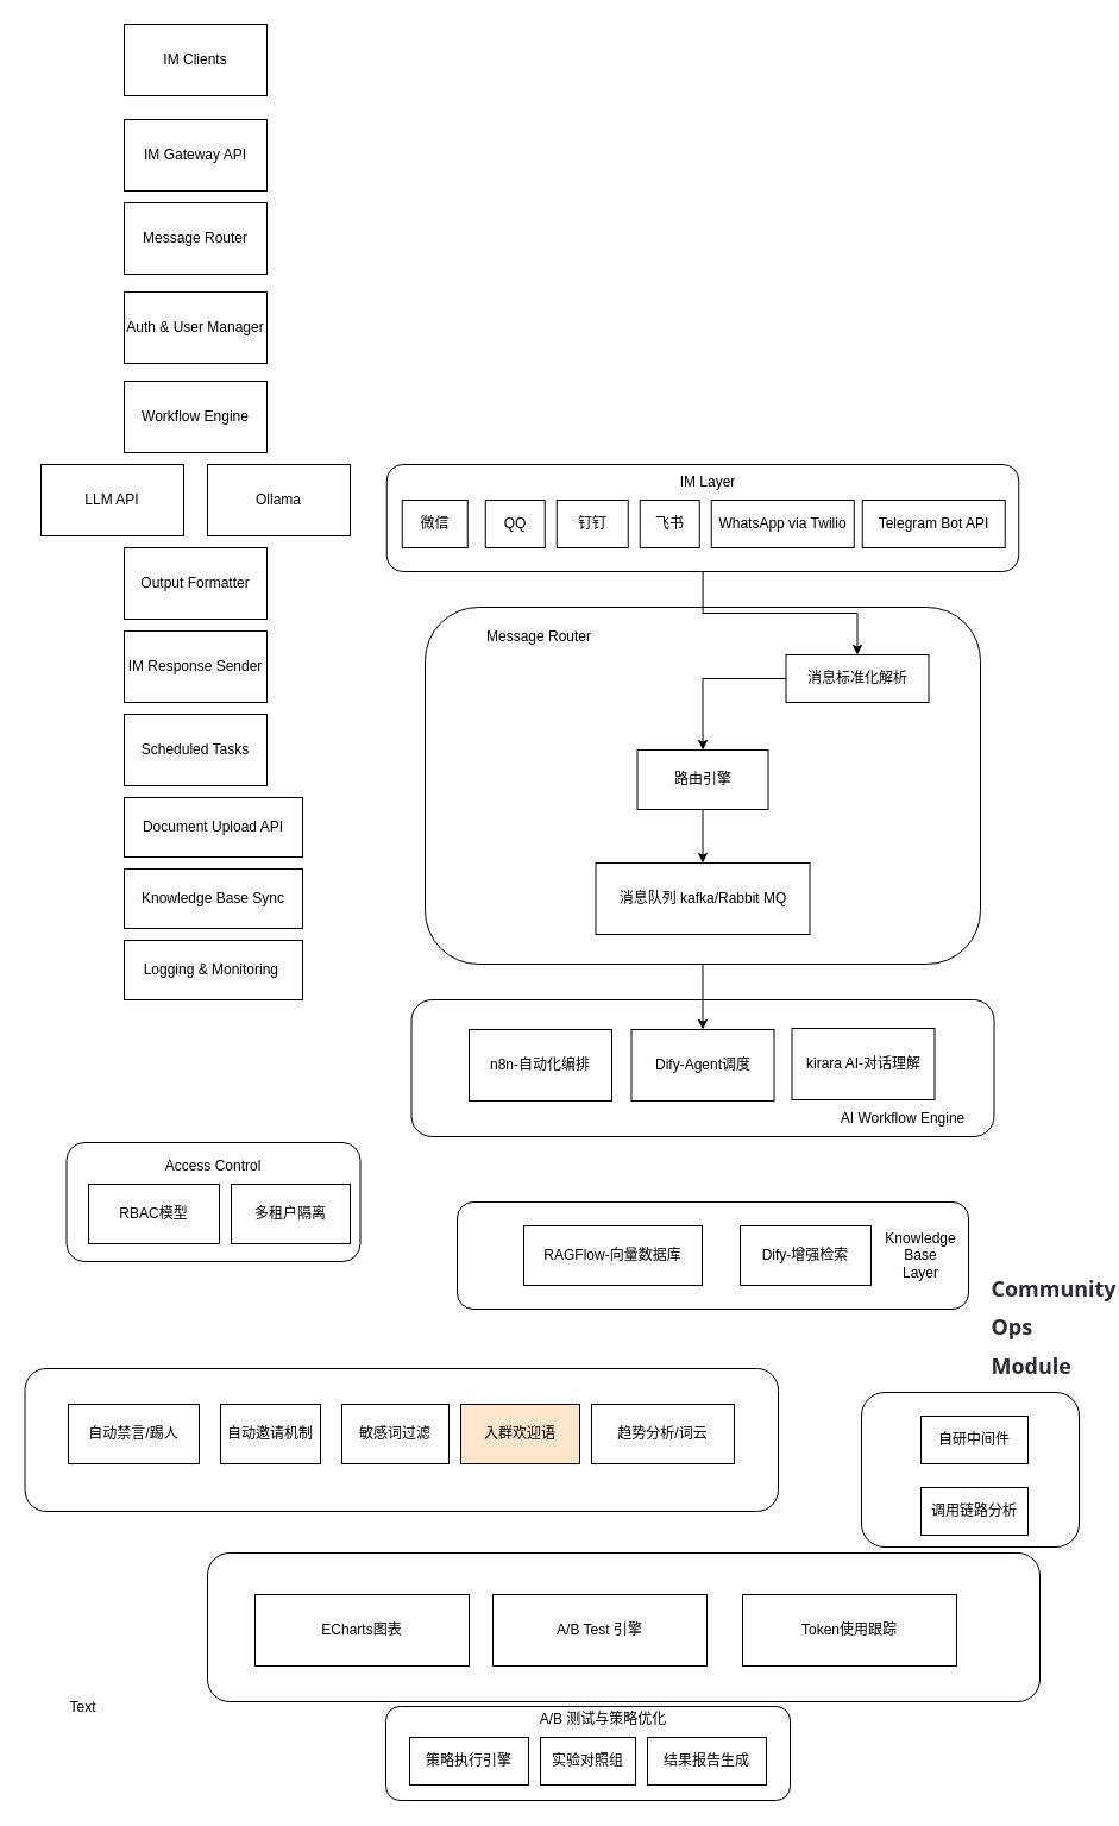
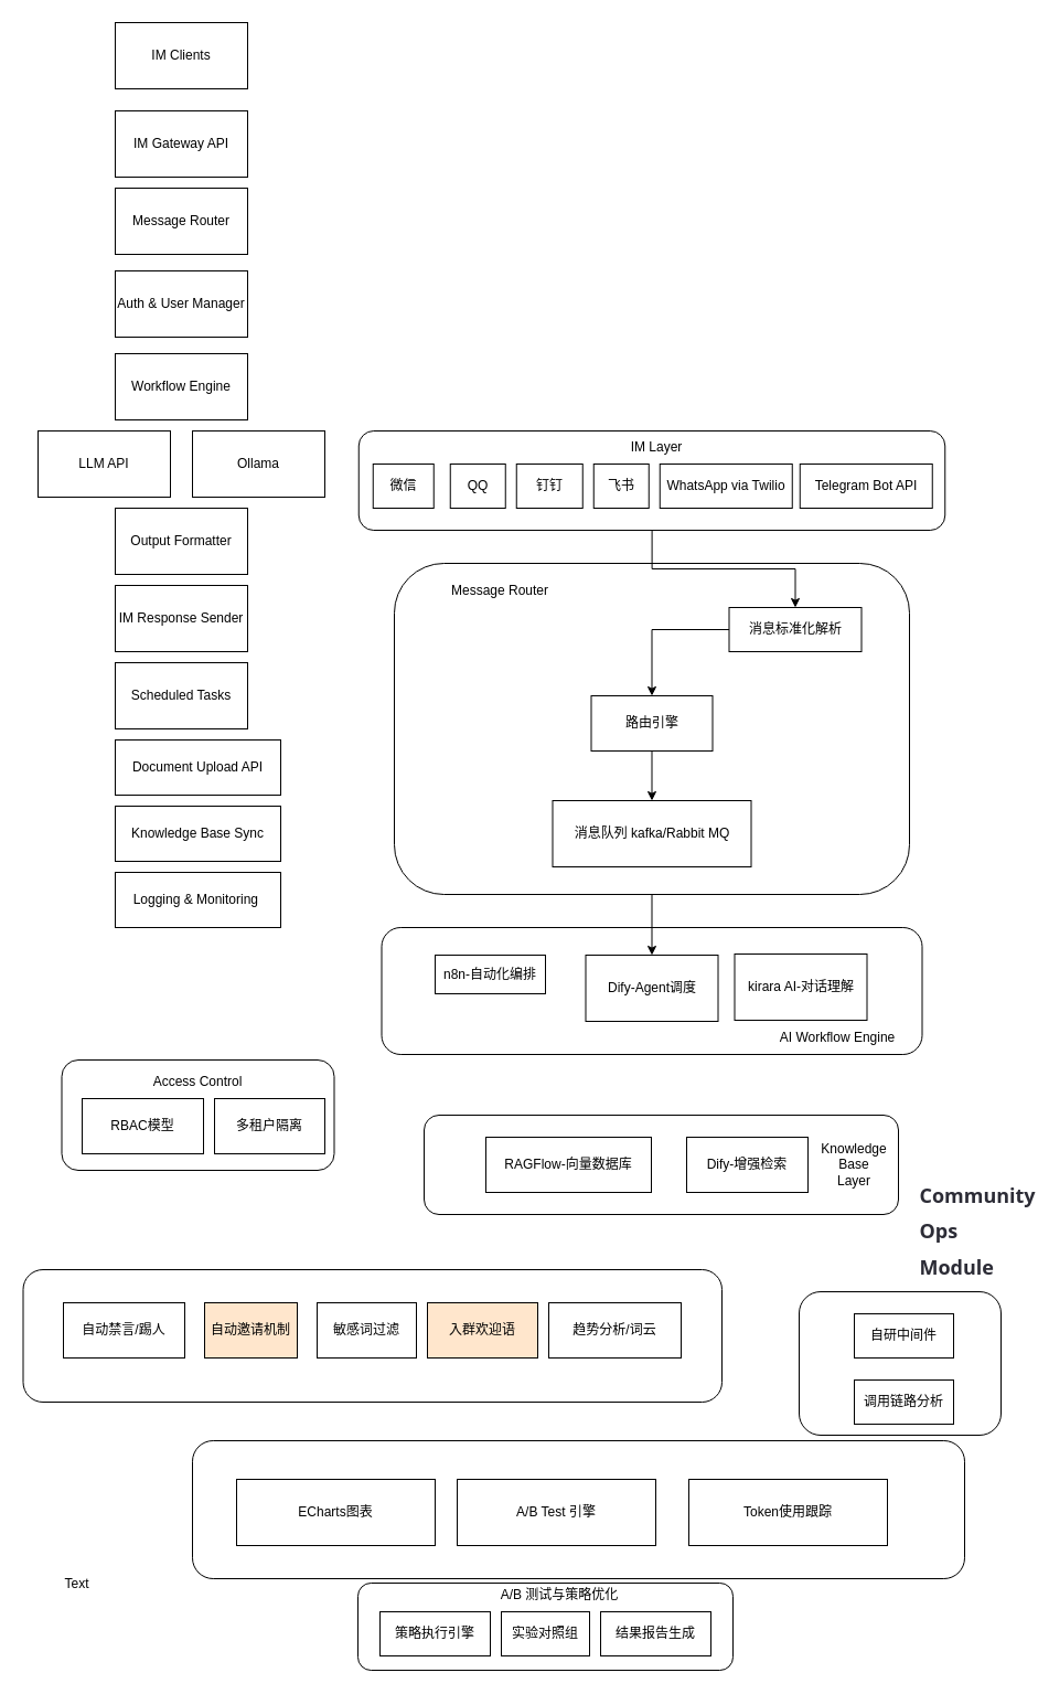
  <mxCell id="0" />
  <mxCell id="1" parent="0" />
  <mxCell id="2" value="&lt;span style=&quot;color: rgba(0, 0, 0, 0); font-family: monospace; font-size: 0px; text-align: start; text-wrap-mode: nowrap;&quot;&gt;%3CmxGraphModel%3E%3Croot%3E%3CmxCell%20id%3D%220%22%2F%3E%3CmxCell%20id%3D%221%22%20parent%3D%220%22%2F%3E%3CmxCell%20id%3D%222%22%20value%3D%22%22%20style%3D%22rounded%3D1%3BwhiteSpace%3Dwrap%3Bhtml%3D1%3B%22%20vertex%3D%221%22%20parent%3D%221%22%3E%3CmxGeometry%20x%3D%22373%22%20y%3D%22790%22%20width%3D%22467%22%20height%3D%22340%22%20as%3D%22geometry%22%2F%3E%3C%2FmxCell%3E%3C%2Froot%3E%3C%2FmxGraphModel%3E&lt;/span&gt;" style="rounded=1;whiteSpace=wrap;html=1;" vertex="1" parent="1"><mxGeometry x="55.5" y="960" width="247" height="100" as="geometry" /></mxCell>
  <mxCell id="3" value="&lt;span style=&quot;color: rgba(0, 0, 0, 0); font-family: monospace; font-size: 0px; text-align: start; text-wrap-mode: nowrap;&quot;&gt;%3CmxGraphModel%3E%3Croot%3E%3CmxCell%20id%3D%220%22%2F%3E%3CmxCell%20id%3D%221%22%20parent%3D%220%22%2F%3E%3CmxCell%20id%3D%222%22%20value%3D%22%22%20style%3D%22rounded%3D1%3BwhiteSpace%3Dwrap%3Bhtml%3D1%3B%22%20vertex%3D%221%22%20parent%3D%221%22%3E%3CmxGeometry%20x%3D%22373%22%20y%3D%22790%22%20width%3D%22467%22%20height%3D%22340%22%20as%3D%22geometry%22%2F%3E%3C%2FmxCell%3E%3C%2Froot%3E%3C%2FmxGraphModel%3E&lt;/span&gt;" style="rounded=1;whiteSpace=wrap;html=1;" vertex="1" parent="1"><mxGeometry x="20.5" y="1150" width="633.5" height="120" as="geometry" /></mxCell>
  <mxCell id="4" value="&lt;span style=&quot;color: rgba(0, 0, 0, 0); font-family: monospace; font-size: 0px; text-align: start; text-wrap-mode: nowrap;&quot;&gt;%3CmxGraphModel%3E%3Croot%3E%3CmxCell%20id%3D%220%22%2F%3E%3CmxCell%20id%3D%221%22%20parent%3D%220%22%2F%3E%3CmxCell%20id%3D%222%22%20value%3D%22%22%20style%3D%22rounded%3D1%3BwhiteSpace%3Dwrap%3Bhtml%3D1%3B%22%20vertex%3D%221%22%20parent%3D%221%22%3E%3CmxGeometry%20x%3D%22373%22%20y%3D%22790%22%20width%3D%22467%22%20height%3D%22340%22%20as%3D%22geometry%22%2F%3E%3C%2FmxCell%3E%3C%2Froot%3E%3C%2FmxGraphModel%3E&lt;/span&gt;" style="rounded=1;whiteSpace=wrap;html=1;" vertex="1" parent="1"><mxGeometry x="174" y="1305" width="700" height="125" as="geometry" /></mxCell>
  <mxCell id="5" value="&lt;span style=&quot;color: rgba(0, 0, 0, 0); font-family: monospace; font-size: 0px; text-align: start; text-wrap-mode: nowrap;&quot;&gt;%3CmxGraphModel%3E%3Croot%3E%3CmxCell%20id%3D%220%22%2F%3E%3CmxCell%20id%3D%221%22%20parent%3D%220%22%2F%3E%3CmxCell%20id%3D%222%22%20value%3D%22%22%20style%3D%22rounded%3D1%3BwhiteSpace%3Dwrap%3Bhtml%3D1%3B%22%20vertex%3D%221%22%20parent%3D%221%22%3E%3CmxGeometry%20x%3D%22373%22%20y%3D%22790%22%20width%3D%22467%22%20height%3D%22340%22%20as%3D%22geometry%22%2F%3E%3C%2FmxCell%3E%3C%2Froot%3E%3C%2FmxGraphModel%3E&lt;/span&gt;" style="rounded=1;whiteSpace=wrap;html=1;" vertex="1" parent="1"><mxGeometry x="724" y="1170" width="183" height="130" as="geometry" /></mxCell>
  <mxCell id="6" value="&lt;span style=&quot;color: rgba(0, 0, 0, 0); font-family: monospace; font-size: 0px; text-align: start; text-wrap-mode: nowrap;&quot;&gt;%3CmxGraphModel%3E%3Croot%3E%3CmxCell%20id%3D%220%22%2F%3E%3CmxCell%20id%3D%221%22%20parent%3D%220%22%2F%3E%3CmxCell%20id%3D%222%22%20value%3D%22%22%20style%3D%22rounded%3D1%3BwhiteSpace%3Dwrap%3Bhtml%3D1%3B%22%20vertex%3D%221%22%20parent%3D%221%22%3E%3CmxGeometry%20x%3D%22373%22%20y%3D%22790%22%20width%3D%22467%22%20height%3D%22340%22%20as%3D%22geometry%22%2F%3E%3C%2FmxCell%3E%3C%2Froot%3E%3C%2FmxGraphModel%3E&lt;/span&gt;" style="rounded=1;whiteSpace=wrap;html=1;" vertex="1" parent="1"><mxGeometry x="384" y="1010" width="430" height="90" as="geometry" /></mxCell>
  <mxCell id="7" value="&lt;span style=&quot;color: rgba(0, 0, 0, 0); font-family: monospace; font-size: 0px; text-align: start; text-wrap-mode: nowrap;&quot;&gt;%3CmxGraphModel%3E%3Croot%3E%3CmxCell%20id%3D%220%22%2F%3E%3CmxCell%20id%3D%221%22%20parent%3D%220%22%2F%3E%3CmxCell%20id%3D%222%22%20value%3D%22%22%20style%3D%22rounded%3D1%3BwhiteSpace%3Dwrap%3Bhtml%3D1%3B%22%20vertex%3D%221%22%20parent%3D%221%22%3E%3CmxGeometry%20x%3D%22373%22%20y%3D%22790%22%20width%3D%22467%22%20height%3D%22340%22%20as%3D%22geometry%22%2F%3E%3C%2FmxCell%3E%3C%2Froot%3E%3C%2FmxGraphModel%3E&lt;/span&gt;" style="rounded=1;whiteSpace=wrap;html=1;" vertex="1" parent="1"><mxGeometry x="345.5" y="840" width="490" height="115" as="geometry" /></mxCell>
  <mxCell id="8" value="" style="edgeStyle=orthogonalEdgeStyle;rounded=0;orthogonalLoop=1;jettySize=auto;html=1;" edge="1" parent="1" source="9" target="38"><mxGeometry relative="1" as="geometry" /></mxCell>
  <mxCell id="9" value="" style="rounded=1;whiteSpace=wrap;html=1;" vertex="1" parent="1"><mxGeometry x="357" y="510" width="467" height="300" as="geometry" /></mxCell>
  <mxCell id="10" value="" style="edgeStyle=orthogonalEdgeStyle;rounded=0;orthogonalLoop=1;jettySize=auto;html=1;" edge="1" parent="1" source="11" target="34"><mxGeometry relative="1" as="geometry" /></mxCell>
  <mxCell id="11" value="" style="rounded=1;whiteSpace=wrap;html=1;" vertex="1" parent="1"><mxGeometry x="324.75" y="390" width="531.5" height="90" as="geometry" /></mxCell>
  <mxCell id="12" value="" style="rounded=1;whiteSpace=wrap;html=1;" vertex="1" parent="1"><mxGeometry x="324" y="1434" width="340" height="79" as="geometry" /></mxCell>
  <mxCell id="13" value="IM Clients" style="rounded=0;whiteSpace=wrap;html=1;" vertex="1" parent="1"><mxGeometry x="104" y="20" width="120" height="60" as="geometry" /></mxCell>
  <mxCell id="14" value="IM Gateway API" style="rounded=0;whiteSpace=wrap;html=1;" vertex="1" parent="1"><mxGeometry x="104" y="100" width="120" height="60" as="geometry" /></mxCell>
  <mxCell id="15" value="Message Router" style="rounded=0;whiteSpace=wrap;html=1;" vertex="1" parent="1"><mxGeometry x="104" y="170" width="120" height="60" as="geometry" /></mxCell>
  <mxCell id="16" value="Auth &amp;amp; User Manager" style="rounded=0;whiteSpace=wrap;html=1;" vertex="1" parent="1"><mxGeometry x="104" y="245" width="120" height="60" as="geometry" /></mxCell>
  <mxCell id="17" value="Workflow Engine" style="rounded=0;whiteSpace=wrap;html=1;" vertex="1" parent="1"><mxGeometry x="104" y="320" width="120" height="60" as="geometry" /></mxCell>
  <mxCell id="18" value="LLM API" style="rounded=0;whiteSpace=wrap;html=1;" vertex="1" parent="1"><mxGeometry x="34" y="390" width="120" height="60" as="geometry" /></mxCell>
  <mxCell id="19" value="Ollama" style="rounded=0;whiteSpace=wrap;html=1;" vertex="1" parent="1"><mxGeometry x="174" y="390" width="120" height="60" as="geometry" /></mxCell>
  <mxCell id="20" value="消息队列 kafka/Rabbit MQ" style="rounded=0;whiteSpace=wrap;html=1;" vertex="1" parent="1"><mxGeometry x="500.5" y="725" width="180" height="60" as="geometry" /></mxCell>
  <mxCell id="21" value="Output Formatter" style="rounded=0;whiteSpace=wrap;html=1;" vertex="1" parent="1"><mxGeometry x="104" y="460" width="120" height="60" as="geometry" /></mxCell>
  <mxCell id="22" value="IM Response Sender" style="rounded=0;whiteSpace=wrap;html=1;" vertex="1" parent="1"><mxGeometry x="104" y="530" width="120" height="60" as="geometry" /></mxCell>
  <mxCell id="23" value="Scheduled Tasks" style="rounded=0;whiteSpace=wrap;html=1;" vertex="1" parent="1"><mxGeometry x="104" y="600" width="120" height="60" as="geometry" /></mxCell>
  <mxCell id="24" value="Document Upload API" style="rounded=0;whiteSpace=wrap;html=1;" vertex="1" parent="1"><mxGeometry x="104" y="670" width="150" height="50" as="geometry" /></mxCell>
  <mxCell id="25" value="Knowledge Base Sync" style="rounded=0;whiteSpace=wrap;html=1;" vertex="1" parent="1"><mxGeometry x="104" y="730" width="150" height="50" as="geometry" /></mxCell>
  <mxCell id="26" value="Logging &amp;amp; Monitoring&amp;nbsp;" style="rounded=0;whiteSpace=wrap;html=1;" vertex="1" parent="1"><mxGeometry x="104" y="790" width="150" height="50" as="geometry" /></mxCell>
  <mxCell id="27" value="微信" style="rounded=0;whiteSpace=wrap;html=1;" vertex="1" parent="1"><mxGeometry x="337.75" y="420" width="55" height="40" as="geometry" /></mxCell>
  <mxCell id="28" value="QQ" style="rounded=0;whiteSpace=wrap;html=1;" vertex="1" parent="1"><mxGeometry x="407.75" y="420" width="50" height="40" as="geometry" /></mxCell>
  <mxCell id="29" value="钉钉" style="rounded=0;whiteSpace=wrap;html=1;" vertex="1" parent="1"><mxGeometry x="467.75" y="420" width="60" height="40" as="geometry" /></mxCell>
  <mxCell id="30" value="飞书" style="rounded=0;whiteSpace=wrap;html=1;" vertex="1" parent="1"><mxGeometry x="537.75" y="420" width="50" height="40" as="geometry" /></mxCell>
  <mxCell id="31" value="WhatsApp via Twilio" style="rounded=0;whiteSpace=wrap;html=1;" vertex="1" parent="1"><mxGeometry x="597.75" y="420" width="120" height="40" as="geometry" /></mxCell>
  <mxCell id="32" value="Telegram Bot API&lt;span style=&quot;color: rgba(0, 0, 0, 0); font-family: monospace; font-size: 0px; text-align: start; text-wrap-mode: nowrap;&quot;&gt;%3CmxGraphModel%3E%3Croot%3E%3CmxCell%20id%3D%220%22%2F%3E%3CmxCell%20id%3D%221%22%20parent%3D%220%22%2F%3E%3CmxCell%20id%3D%222%22%20value%3D%22WhatsApp%20via%20Twilio%22%20style%3D%22rounded%3D0%3BwhiteSpace%3Dwrap%3Bhtml%3D1%3B%22%20vertex%3D%221%22%20parent%3D%221%22%3E%3CmxGeometry%20x%3D%22480%22%20y%3D%22490%22%20width%3D%22120%22%20height%3D%2260%22%20as%3D%22geometry%22%2F%3E%3C%2FmxCell%3E%3C%2Froot%3E%3C%2FmxGraphModel%3E&lt;/span&gt;" style="rounded=0;whiteSpace=wrap;html=1;" vertex="1" parent="1"><mxGeometry x="724.75" y="420" width="120" height="40" as="geometry" /></mxCell>
  <mxCell id="33" value="" style="edgeStyle=orthogonalEdgeStyle;rounded=0;orthogonalLoop=1;jettySize=auto;html=1;" edge="1" parent="1" source="34" target="36"><mxGeometry relative="1" as="geometry" /></mxCell>
  <mxCell id="34" value="消息标准化解析" style="rounded=0;whiteSpace=wrap;html=1;" vertex="1" parent="1"><mxGeometry x="660.5" y="550" width="120" height="40" as="geometry" /></mxCell>
  <mxCell id="35" value="" style="edgeStyle=orthogonalEdgeStyle;rounded=0;orthogonalLoop=1;jettySize=auto;html=1;" edge="1" parent="1" source="36" target="20"><mxGeometry relative="1" as="geometry" /></mxCell>
  <mxCell id="36" value="路由引擎" style="rounded=0;whiteSpace=wrap;html=1;" vertex="1" parent="1"><mxGeometry x="535.5" y="630" width="110" height="50" as="geometry" /></mxCell>
- <mxCell id="37" value="n8n-自动化编排" style="rounded=0;whiteSpace=wrap;html=1;" vertex="1" parent="1"><mxGeometry x="394" y="865" width="120" height="60" as="geometry" /></mxCell>
+ <mxCell id="37" value="n8n-自动化编排" style="rounded=0;whiteSpace=wrap;html=1;" vertex="1" parent="1"><mxGeometry x="394" y="865" width="100" height="35" as="geometry" /></mxCell>
  <mxCell id="38" value="Dify-Agent调度" style="rounded=0;whiteSpace=wrap;html=1;" vertex="1" parent="1"><mxGeometry x="530.5" y="865" width="120" height="60" as="geometry" /></mxCell>
  <mxCell id="39" value="kirara AI-对话理解" style="rounded=0;whiteSpace=wrap;html=1;" vertex="1" parent="1"><mxGeometry x="665.5" y="864" width="120" height="60" as="geometry" /></mxCell>
  <mxCell id="40" value="Dify-增强检索" style="rounded=0;whiteSpace=wrap;html=1;" vertex="1" parent="1"><mxGeometry x="622" y="1030" width="110" height="50" as="geometry" /></mxCell>
  <mxCell id="41" value="RAGFlow-向量数据库" style="rounded=0;whiteSpace=wrap;html=1;" vertex="1" parent="1"><mxGeometry x="440" y="1030" width="150" height="50" as="geometry" /></mxCell>
  <mxCell id="42" value="RBAC模型" style="rounded=0;whiteSpace=wrap;html=1;" vertex="1" parent="1"><mxGeometry x="74" y="995" width="110" height="50" as="geometry" /></mxCell>
  <mxCell id="43" value="自动禁言/踢人" style="rounded=0;whiteSpace=wrap;html=1;" vertex="1" parent="1"><mxGeometry x="57" y="1180" width="110" height="50" as="geometry" /></mxCell>
  <mxCell id="44" value="多租户隔离" style="rounded=0;whiteSpace=wrap;html=1;" vertex="1" parent="1"><mxGeometry x="194" y="995" width="100" height="50" as="geometry" /></mxCell>
- <mxCell id="45" value="自动邀请机制" style="rounded=0;whiteSpace=wrap;html=1;" vertex="1" parent="1"><mxGeometry x="185" y="1180" width="84" height="50" as="geometry" /></mxCell>
+ <mxCell id="45" value="自动邀请机制" style="rounded=0;whiteSpace=wrap;html=1;fillColor=#ffe6cc;" vertex="1" parent="1"><mxGeometry x="185" y="1180" width="84" height="50" as="geometry" /></mxCell>
  <mxCell id="46" value="敏感词过滤" style="rounded=0;whiteSpace=wrap;html=1;" vertex="1" parent="1"><mxGeometry x="287" y="1180" width="90" height="50" as="geometry" /></mxCell>
  <mxCell id="47" value="入群欢迎语" style="rounded=0;whiteSpace=wrap;html=1;fillColor=#ffe6cc;" vertex="1" parent="1"><mxGeometry x="387" y="1180" width="100" height="50" as="geometry" /></mxCell>
  <mxCell id="48" value="趋势分析/词云" style="rounded=0;whiteSpace=wrap;html=1;" vertex="1" parent="1"><mxGeometry x="497" y="1180" width="120" height="50" as="geometry" /></mxCell>
  <mxCell id="49" value="自研中间件" style="rounded=0;whiteSpace=wrap;html=1;" vertex="1" parent="1"><mxGeometry x="774" y="1190" width="90" height="40" as="geometry" /></mxCell>
  <mxCell id="50" value="调用链路分析" style="rounded=0;whiteSpace=wrap;html=1;" vertex="1" parent="1"><mxGeometry x="774" y="1250" width="90" height="40" as="geometry" /></mxCell>
  <mxCell id="51" value="Token使用跟踪" style="rounded=0;whiteSpace=wrap;html=1;" vertex="1" parent="1"><mxGeometry x="624" y="1340" width="180" height="60" as="geometry" /></mxCell>
  <mxCell id="52" value="A/B Test 引擎" style="rounded=0;whiteSpace=wrap;html=1;" vertex="1" parent="1"><mxGeometry x="414" y="1340" width="180" height="60" as="geometry" /></mxCell>
  <mxCell id="53" value="ECharts图表" style="rounded=0;whiteSpace=wrap;html=1;" vertex="1" parent="1"><mxGeometry x="214" y="1340" width="180" height="60" as="geometry" /></mxCell>
  <mxCell id="54" value="策略执行引擎" style="rounded=0;whiteSpace=wrap;html=1;" vertex="1" parent="1"><mxGeometry x="344" y="1460" width="100" height="40" as="geometry" /></mxCell>
  <mxCell id="55" value="实验对照组" style="rounded=0;whiteSpace=wrap;html=1;" vertex="1" parent="1"><mxGeometry x="454" y="1460" width="80" height="40" as="geometry" /></mxCell>
  <mxCell id="56" value="结果报告生成" style="rounded=0;whiteSpace=wrap;html=1;" vertex="1" parent="1"><mxGeometry x="544" y="1460" width="100" height="40" as="geometry" /></mxCell>
  <mxCell id="57" value="A/B 测试与策略优化" style="text;strokeColor=none;align=center;fillColor=none;html=1;verticalAlign=middle;whiteSpace=wrap;rounded=0;" vertex="1" parent="1"><mxGeometry x="424" y="1429" width="166" height="31" as="geometry" /></mxCell>
  <mxCell id="58" value="Text" style="text;html=1;align=center;verticalAlign=middle;resizable=0;points=[];autosize=1;strokeColor=none;fillColor=none;" vertex="1" parent="1"><mxGeometry x="44" y="1420" width="50" height="30" as="geometry" /></mxCell>
  <mxCell id="59" value="IM Layer" style="text;strokeColor=none;align=center;fillColor=none;html=1;verticalAlign=middle;whiteSpace=wrap;rounded=0;" vertex="1" parent="1"><mxGeometry x="564.75" y="390" width="60" height="30" as="geometry" /></mxCell>
  <mxCell id="60" style="edgeStyle=orthogonalEdgeStyle;rounded=0;orthogonalLoop=1;jettySize=auto;html=1;exitX=0.5;exitY=1;exitDx=0;exitDy=0;" edge="1" parent="1" source="9" target="9"><mxGeometry relative="1" as="geometry" /></mxCell>
  <mxCell id="61" value="Message Router" style="text;strokeColor=none;align=center;fillColor=none;html=1;verticalAlign=middle;whiteSpace=wrap;rounded=0;" vertex="1" parent="1"><mxGeometry x="398" y="520" width="110" height="30" as="geometry" /></mxCell>
  <mxCell id="62" value="AI Workflow Engine" style="text;strokeColor=none;align=center;fillColor=none;html=1;verticalAlign=middle;whiteSpace=wrap;rounded=0;" vertex="1" parent="1"><mxGeometry x="704" y="925" width="110" height="30" as="geometry" /></mxCell>
  <mxCell id="63" value="Access Control" style="text;strokeColor=none;align=center;fillColor=none;html=1;verticalAlign=middle;whiteSpace=wrap;rounded=0;" vertex="1" parent="1"><mxGeometry x="124" y="965" width="110" height="30" as="geometry" /></mxCell>
  <mxCell id="64" value="Knowledge Base Layer" style="text;strokeColor=none;align=center;fillColor=none;html=1;verticalAlign=middle;whiteSpace=wrap;rounded=0;" vertex="1" parent="1"><mxGeometry x="744" y="1040" width="60" height="30" as="geometry" /></mxCell>
  <mxCell id="65" value="&lt;h3 style=&quot;--tw-border-spacing-x: 0; --tw-border-spacing-y: 0; --tw-translate-x: 0; --tw-translate-y: 0; --tw-rotate: 0; --tw-skew-x: 0; --tw-skew-y: 0; --tw-scale-x: 1; --tw-scale-y: 1; --tw-pan-x: ; --tw-pan-y: ; --tw-pinch-zoom: ; --tw-scroll-snap-strictness: proximity; --tw-gradient-from-position: ; --tw-gradient-via-position: ; --tw-gradient-to-position: ; --tw-ordinal: ; --tw-slashed-zero: ; --tw-numeric-figure: ; --tw-numeric-spacing: ; --tw-numeric-fraction: ; --tw-ring-inset: ; --tw-ring-offset-width: 0px; --tw-ring-offset-color: #fff; --tw-ring-color: rgb(59 130 246 / .5); --tw-ring-offset-shadow: 0 0 #0000; --tw-ring-shadow: 0 0 #0000; --tw-shadow: 0 0 #0000; --tw-shadow-colored: 0 0 #0000; --tw-blur: ; --tw-brightness: ; --tw-contrast: ; --tw-grayscale: ; --tw-hue-rotate: ; --tw-invert: ; --tw-saturate: ; --tw-sepia: ; --tw-drop-shadow: ; --tw-backdrop-blur: ; --tw-backdrop-brightness: ; --tw-backdrop-contrast: ; --tw-backdrop-grayscale: ; --tw-backdrop-hue-rotate: ; --tw-backdrop-invert: ; --tw-backdrop-opacity: ; --tw-backdrop-saturate: ; --tw-backdrop-sepia: ; --tw-contain-size: ; --tw-contain-layout: ; --tw-contain-paint: ; --tw-contain-style: ; box-sizing: border-box; border-width: 0px; border-style: solid; border-color: rgb(227, 227, 227); font-size: 18px; margin: 12px 0px; unicode-bidi: plaintext; color: rgb(44, 44, 54); line-height: 1.78; letter-spacing: 0em; font-family: system-ui, ui-sans-serif, -apple-system, &amp;quot;system-ui&amp;quot;, sans-serif, Inter, NotoSansHans; text-align: start; white-space-collapse: preserve-breaks; background-color: rgb(255, 255, 255);&quot; data-spm-anchor-id=&quot;a2ty_o1.3.0.i3.44ba5171WjYdj4&quot;&gt;Community Ops Module&lt;/h3&gt;" style="text;strokeColor=none;align=center;fillColor=none;html=1;verticalAlign=middle;whiteSpace=wrap;rounded=0;" vertex="1" parent="1"><mxGeometry x="856.25" y="1100" width="60" height="30" as="geometry" /></mxCell>
